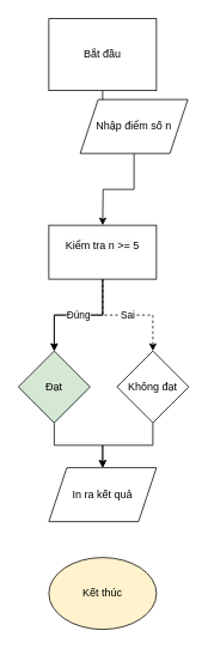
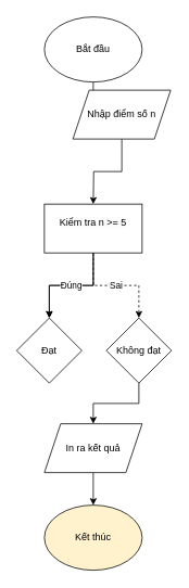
  <mxCell id="0" />
  <mxCell id="1" parent="0" />
  <mxCell id="2" value="" style="edgeStyle=orthogonalEdgeStyle;rounded=0;orthogonalLoop=1;jettySize=auto;html=1;" edge="1" parent="1" source="3" target="5"><mxGeometry relative="1" as="geometry" /></mxCell>
- <mxCell id="3" value="&lt;font style=&quot;vertical-align: inherit;&quot;&gt;&lt;font style=&quot;vertical-align: inherit;&quot;&gt;Bắt đầu&lt;/font&gt;&lt;/font&gt;" style="whiteSpace=wrap;html=1;rounded=0;" vertex="1" parent="1"><mxGeometry x="54" y="20" width="120" height="80" as="geometry" /></mxCell>
+ <mxCell id="3" value="&lt;font style=&quot;vertical-align: inherit;&quot;&gt;&lt;font style=&quot;vertical-align: inherit;&quot;&gt;Bắt đầu&lt;/font&gt;&lt;/font&gt;" style="ellipse;whiteSpace=wrap;html=1;" vertex="1" parent="1"><mxGeometry x="54" y="20" width="120" height="80" as="geometry" /></mxCell>
  <mxCell id="4" value="" style="edgeStyle=orthogonalEdgeStyle;rounded=0;orthogonalLoop=1;jettySize=auto;html=1;" edge="1" parent="1" source="5"><mxGeometry relative="1" as="geometry"><mxPoint x="114" y="250" as="targetPoint" /></mxGeometry></mxCell>
  <mxCell id="5" value="&lt;font style=&quot;vertical-align: inherit;&quot;&gt;&lt;font style=&quot;vertical-align: inherit;&quot;&gt;Nhập điểm số n&lt;/font&gt;&lt;/font&gt;" style="shape=parallelogram;perimeter=parallelogramPerimeter;whiteSpace=wrap;html=1;fixedSize=1;" vertex="1" parent="1"><mxGeometry x="89" y="110" width="120" height="60" as="geometry" /></mxCell>
  <mxCell id="6" value="" style="edgeStyle=orthogonalEdgeStyle;rounded=0;orthogonalLoop=1;jettySize=auto;html=1;" edge="1" parent="1" source="9" target="11"><mxGeometry relative="1" as="geometry" /></mxCell>
  <mxCell id="7" value="Đúng" style="edgeStyle=orthogonalEdgeStyle;rounded=0;orthogonalLoop=1;jettySize=auto;html=1;" edge="1" parent="1" source="9" target="11"><mxGeometry relative="1" as="geometry" /></mxCell>
  <mxCell id="8" value="Sai" style="edgeStyle=orthogonalEdgeStyle;rounded=0;orthogonalLoop=1;jettySize=auto;html=1;entryX=0.5;entryY=0;entryDx=0;entryDy=0;dashed=1;" edge="1" parent="1" source="9" target="13"><mxGeometry relative="1" as="geometry" /></mxCell>
  <mxCell id="9" value="&#10;&lt;span style=&quot;color: rgb(0, 0, 0); font-family: Helvetica; font-size: 12px; font-style: normal; font-variant-ligatures: normal; font-variant-caps: normal; font-weight: 400; letter-spacing: normal; orphans: 2; text-align: center; text-indent: 0px; text-transform: none; widows: 2; word-spacing: 0px; -webkit-text-stroke-width: 0px; white-space: normal; background-color: rgb(251, 251, 251); text-decoration-thickness: initial; text-decoration-style: initial; text-decoration-color: initial; display: inline !important; float: none;&quot;&gt;Kiểm tra n &amp;gt;= 5&lt;/span&gt;&#10;&#10;" style="rounded=0;whiteSpace=wrap;html=1;" vertex="1" parent="1"><mxGeometry x="54" y="250" width="120" height="60" as="geometry" /></mxCell>
- <mxCell id="10" value="" style="edgeStyle=orthogonalEdgeStyle;rounded=0;orthogonalLoop=1;jettySize=auto;html=1;" edge="1" parent="1" source="11" target="15"><mxGeometry relative="1" as="geometry" /></mxCell>
- <mxCell id="11" value="Đạt" style="rhombus;whiteSpace=wrap;html=1;rounded=0;fillColor=#d5e8d4;" vertex="1" parent="1"><mxGeometry x="20" y="390" width="80" height="80" as="geometry" /></mxCell>
+ <mxCell id="11" value="Đạt" style="rhombus;whiteSpace=wrap;html=1;rounded=0;" vertex="1" parent="1"><mxGeometry x="20" y="390" width="80" height="80" as="geometry" /></mxCell>
  <mxCell id="12" value="" style="edgeStyle=orthogonalEdgeStyle;rounded=0;orthogonalLoop=1;jettySize=auto;html=1;" edge="1" parent="1" source="13" target="15"><mxGeometry relative="1" as="geometry" /></mxCell>
  <mxCell id="13" value="Không đạt" style="rhombus;whiteSpace=wrap;html=1;" vertex="1" parent="1"><mxGeometry x="130" y="390" width="80" height="80" as="geometry" /></mxCell>
+ <mxCell id="14" value="" style="edgeStyle=orthogonalEdgeStyle;rounded=0;orthogonalLoop=1;jettySize=auto;html=1;" edge="1" parent="1" source="15" target="16"><mxGeometry relative="1" as="geometry" /></mxCell>
  <mxCell id="15" value="In ra kết quả" style="shape=parallelogram;perimeter=parallelogramPerimeter;whiteSpace=wrap;html=1;fixedSize=1;" vertex="1" parent="1"><mxGeometry x="54" y="520" width="120" height="60" as="geometry" /></mxCell>
  <mxCell id="16" value="Kết thúc" style="ellipse;whiteSpace=wrap;html=1;fillColor=#fff2cc;" vertex="1" parent="1"><mxGeometry x="54" y="620" width="120" height="80" as="geometry" /></mxCell>
